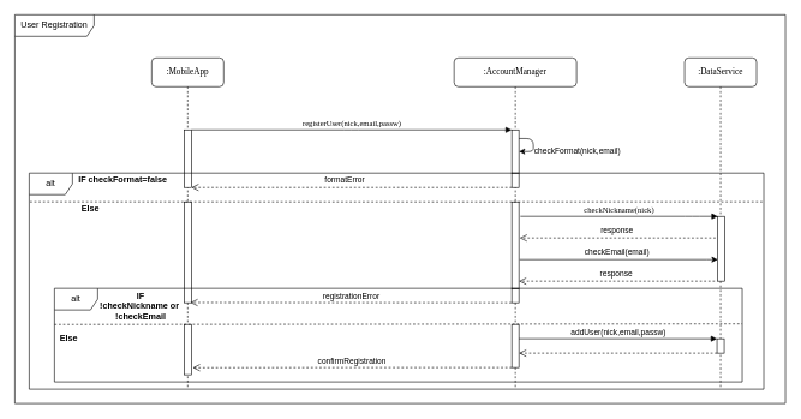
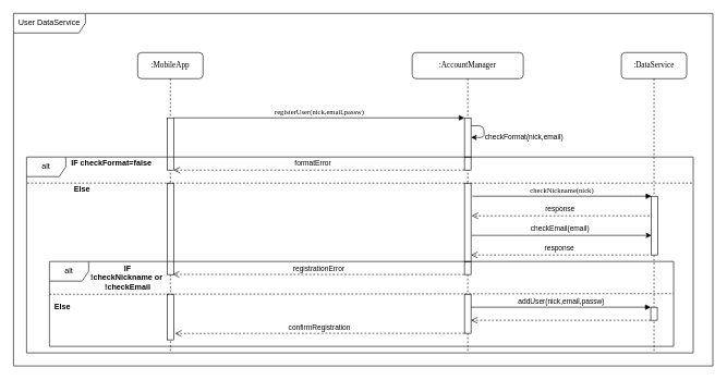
  <mxCell id="0" />
  <mxCell id="1" parent="0" />
  <mxCell id="2" value=":AccountManager" style="shape=umlLifeline;perimeter=lifelinePerimeter;whiteSpace=wrap;html=1;container=1;collapsible=0;recursiveResize=0;outlineConnect=0;rounded=1;shadow=0;comic=0;labelBackgroundColor=none;strokeWidth=1;fontFamily=Verdana;fontSize=12;align=center;" parent="1" vertex="1"><mxGeometry x="630" y="80" width="170" height="460" as="geometry" /></mxCell>
  <mxCell id="3" value="" style="html=1;points=[];perimeter=orthogonalPerimeter;rounded=0;shadow=0;comic=0;labelBackgroundColor=none;strokeWidth=1;fontFamily=Verdana;fontSize=12;align=center;" parent="2" vertex="1"><mxGeometry x="80" y="100" width="10" height="60" as="geometry" /></mxCell>
  <mxCell id="4" value="" style="html=1;points=[];perimeter=orthogonalPerimeter;rounded=0;shadow=0;comic=0;labelBackgroundColor=none;strokeWidth=1;fontFamily=Verdana;fontSize=12;align=center;" parent="2" vertex="1"><mxGeometry x="80" y="320" width="10" height="20" as="geometry" /></mxCell>
  <mxCell id="5" value="" style="html=1;points=[];perimeter=orthogonalPerimeter;rounded=0;shadow=0;comic=0;labelBackgroundColor=none;strokeWidth=1;fontFamily=Verdana;fontSize=12;align=center;" parent="2" vertex="1"><mxGeometry x="80" y="370" width="10" height="60" as="geometry" /></mxCell>
  <mxCell id="6" value="" style="endArrow=classic;html=1;" parent="2" source="3" target="3" edge="1"><mxGeometry width="50" height="50" relative="1" as="geometry"><mxPoint x="100" y="110" as="sourcePoint" /><mxPoint x="100" y="130.14" as="targetPoint" /><Array as="points"><mxPoint x="110" y="112" /><mxPoint x="110" y="130" /></Array></mxGeometry></mxCell>
  <mxCell id="7" value="" style="html=1;points=[];perimeter=orthogonalPerimeter;rounded=0;shadow=0;comic=0;labelBackgroundColor=none;strokeWidth=1;fontFamily=Verdana;fontSize=12;align=center;" parent="2" vertex="1"><mxGeometry x="80" y="200" width="10" height="120" as="geometry" /></mxCell>
  <mxCell id="8" value="" style="html=1;points=[];perimeter=orthogonalPerimeter;rounded=0;shadow=0;comic=0;labelBackgroundColor=none;strokeWidth=1;fontFamily=Verdana;fontSize=12;align=center;" parent="2" vertex="1"><mxGeometry x="80" y="160" width="10" height="20" as="geometry" /></mxCell>
  <mxCell id="9" value="addUser(nick,email,passw)" style="html=1;verticalAlign=bottom;endArrow=block;labelBackgroundColor=none;fontSize=11;" parent="2" target="12" edge="1"><mxGeometry width="80" relative="1" as="geometry"><mxPoint x="90" y="390" as="sourcePoint" /><mxPoint x="170" y="390" as="targetPoint" /></mxGeometry></mxCell>
  <mxCell id="10" value=":DataService" style="shape=umlLifeline;perimeter=lifelinePerimeter;whiteSpace=wrap;html=1;container=1;collapsible=0;recursiveResize=0;outlineConnect=0;rounded=1;shadow=0;comic=0;labelBackgroundColor=none;strokeWidth=1;fontFamily=Verdana;fontSize=12;align=center;" parent="1" vertex="1"><mxGeometry x="950" y="80" width="100" height="460" as="geometry" /></mxCell>
  <mxCell id="11" value="" style="html=1;points=[];perimeter=orthogonalPerimeter;rounded=0;shadow=0;comic=0;labelBackgroundColor=none;strokeWidth=1;fontFamily=Verdana;fontSize=12;align=center;" parent="10" vertex="1"><mxGeometry x="46" y="220" width="10" height="90" as="geometry" /></mxCell>
  <mxCell id="12" value="" style="html=1;points=[];perimeter=orthogonalPerimeter;rounded=0;shadow=0;comic=0;labelBackgroundColor=none;strokeWidth=1;fontFamily=Verdana;fontSize=12;align=center;" parent="10" vertex="1"><mxGeometry x="45" y="390" width="10" height="20" as="geometry" /></mxCell>
  <mxCell id="13" value=":MobileApp" style="shape=umlLifeline;perimeter=lifelinePerimeter;whiteSpace=wrap;html=1;container=1;collapsible=0;recursiveResize=0;outlineConnect=0;rounded=1;shadow=0;comic=0;labelBackgroundColor=none;strokeWidth=1;fontFamily=Verdana;fontSize=12;align=center;" parent="1" vertex="1"><mxGeometry x="210" y="80" width="100" height="460" as="geometry" /></mxCell>
  <mxCell id="14" value="" style="html=1;points=[];perimeter=orthogonalPerimeter;rounded=0;shadow=0;comic=0;labelBackgroundColor=none;strokeWidth=1;fontFamily=Verdana;fontSize=12;align=center;" parent="13" vertex="1"><mxGeometry x="45" y="100" width="10" height="80" as="geometry" /></mxCell>
  <mxCell id="15" value="" style="html=1;points=[];perimeter=orthogonalPerimeter;rounded=0;shadow=0;comic=0;labelBackgroundColor=none;strokeWidth=1;fontFamily=Verdana;fontSize=12;align=center;" parent="13" vertex="1"><mxGeometry x="45" y="200" width="10" height="140" as="geometry" /></mxCell>
  <mxCell id="16" value="" style="html=1;points=[];perimeter=orthogonalPerimeter;rounded=0;shadow=0;comic=0;labelBackgroundColor=none;strokeWidth=1;fontFamily=Verdana;fontSize=12;align=center;" parent="13" vertex="1"><mxGeometry x="45" y="370" width="10" height="70" as="geometry" /></mxCell>
  <mxCell id="17" value="&lt;font style=&quot;font-size: 11px&quot;&gt;registerUser(nick,email,passw)&lt;/font&gt;" style="html=1;verticalAlign=bottom;endArrow=block;entryX=0;entryY=0;labelBackgroundColor=none;fontFamily=Verdana;fontSize=12;edgeStyle=elbowEdgeStyle;elbow=vertical;" parent="1" source="14" target="3" edge="1"><mxGeometry relative="1" as="geometry"><mxPoint x="330" y="190" as="sourcePoint" /></mxGeometry></mxCell>
  <mxCell id="18" value="checkNickname(nick)" style="html=1;verticalAlign=bottom;endArrow=block;entryX=0;entryY=0;labelBackgroundColor=none;fontFamily=Verdana;fontSize=11;edgeStyle=elbowEdgeStyle;elbow=vertical;" parent="1" edge="1"><mxGeometry relative="1" as="geometry"><mxPoint x="722" y="300" as="sourcePoint" /><mxPoint x="996" y="300" as="targetPoint" /><Array as="points"><mxPoint x="961" y="300" /></Array><mxPoint as="offset" /></mxGeometry></mxCell>
  <mxCell id="19" value="IF &lt;br&gt;!checkNickname or&amp;nbsp;&lt;br&gt;!checkEmail" style="text;html=1;strokeColor=none;align=center;verticalAlign=middle;whiteSpace=wrap;rounded=0;fontStyle=1" parent="1" vertex="1"><mxGeometry y="405" width="170" height="40" as="geometry" x="110" /></mxCell>
  <mxCell id="20" value="" style="html=1;verticalAlign=bottom;endArrow=open;dashed=1;endSize=8;" parent="1" edge="1"><mxGeometry relative="1" as="geometry"><mxPoint x="993" y="330" as="sourcePoint" /><mxPoint x="721" y="330" as="targetPoint" /><Array as="points"><mxPoint x="921" y="330" /></Array></mxGeometry></mxCell>
  <mxCell id="21" value="response" style="text;html=1;align=center;verticalAlign=middle;resizable=0;points=[];autosize=1;fontSize=11;" parent="1" vertex="1"><mxGeometry x="826" y="310" width="60" height="20" as="geometry" /></mxCell>
  <mxCell id="22" value="registrationError" style="html=1;verticalAlign=bottom;endArrow=open;dashed=1;endSize=8;labelBackgroundColor=none;exitX=-0.044;exitY=0.998;exitDx=0;exitDy=0;exitPerimeter=0;entryX=0.866;entryY=0.998;entryDx=0;entryDy=0;entryPerimeter=0;" parent="1" source="4" target="15" edge="1"><mxGeometry relative="1" as="geometry"><mxPoint x="710" y="449" as="sourcePoint" /><mxPoint x="266" y="450" as="targetPoint" /></mxGeometry></mxCell>
  <mxCell id="23" value="Else" style="text;html=1;strokeColor=none;align=center;verticalAlign=middle;whiteSpace=wrap;rounded=0;fontStyle=1" parent="1" vertex="1"><mxGeometry x="80" y="460" width="30" height="20" as="geometry" /></mxCell>
  <mxCell id="24" style="edgeStyle=orthogonalEdgeStyle;rounded=0;orthogonalLoop=1;jettySize=auto;html=1;" parent="1" edge="1"><mxGeometry relative="1" as="geometry"><mxPoint x="721" y="360.034" as="sourcePoint" /><mxPoint x="996" y="360.034" as="targetPoint" /><Array as="points"><mxPoint x="981" y="360" /><mxPoint x="981" y="360" /></Array></mxGeometry></mxCell>
  <mxCell id="25" value="checkEmail(email)" style="text;html=1;align=center;verticalAlign=middle;resizable=0;points=[];autosize=1;fontSize=11;" parent="1" vertex="1"><mxGeometry x="801" y="340" width="110" height="20" as="geometry" /></mxCell>
  <mxCell id="26" value="" style="html=1;verticalAlign=bottom;endArrow=open;dashed=1;endSize=8;" parent="1" edge="1"><mxGeometry relative="1" as="geometry"><mxPoint x="992" y="390" as="sourcePoint" /><mxPoint x="720" y="390" as="targetPoint" /><Array as="points"><mxPoint x="920" y="390" /></Array></mxGeometry></mxCell>
  <mxCell id="27" value="response" style="text;html=1;align=center;verticalAlign=middle;resizable=0;points=[];autosize=1;fontSize=11;" parent="1" vertex="1"><mxGeometry x="825" y="370" width="60" height="20" as="geometry" /></mxCell>
  <mxCell id="28" value="checkFormat(nick,email)" style="text;html=1;strokeColor=none;fillColor=none;align=center;verticalAlign=middle;whiteSpace=wrap;rounded=0;fontSize=11;" parent="1" vertex="1"><mxGeometry x="736" y="200" width="131" height="20" as="geometry" /></mxCell>
  <mxCell id="29" value="IF checkFormat=false" style="text;html=1;strokeColor=none;align=center;verticalAlign=middle;whiteSpace=wrap;rounded=0;fontStyle=1" parent="1" vertex="1"><mxGeometry x="105" y="240" width="130" height="20" as="geometry" /></mxCell>
  <mxCell id="30" value="" style="endArrow=none;dashed=1;html=1;entryX=1;entryY=0.133;entryDx=0;entryDy=0;entryPerimeter=0;exitX=0.001;exitY=0.133;exitDx=0;exitDy=0;exitPerimeter=0;" parent="1" source="39" target="39" edge="1"><mxGeometry width="50" height="50" relative="1" as="geometry"><mxPoint x="50" y="280" as="sourcePoint" /><mxPoint x="1060" y="279" as="targetPoint" /><Array as="points"><mxPoint x="550" y="280" /></Array></mxGeometry></mxCell>
  <mxCell id="31" value="Else" style="text;html=1;strokeColor=none;align=center;verticalAlign=middle;whiteSpace=wrap;rounded=0;fontStyle=1" parent="1" vertex="1"><mxGeometry y="280" width="30" height="20" as="geometry" x="110" /></mxCell>
  <mxCell id="32" value="" style="html=1;points=[];perimeter=orthogonalPerimeter;rounded=0;shadow=0;comic=0;labelBackgroundColor=none;strokeWidth=1;fontFamily=Verdana;fontSize=12;align=center;" parent="1" vertex="1"><mxGeometry x="710" y="240" width="10" as="geometry" /></mxCell>
  <mxCell id="33" value="" style="html=1;verticalAlign=bottom;endArrow=open;dashed=1;endSize=8;" parent="1" source="12" edge="1"><mxGeometry relative="1" as="geometry"><mxPoint x="997" y="490" as="sourcePoint" /><mxPoint x="720" y="490" as="targetPoint" /><Array as="points" /></mxGeometry></mxCell>
  <mxCell id="34" value="confirmRegistration" style="html=1;verticalAlign=bottom;endArrow=open;dashed=1;endSize=8;labelBackgroundColor=none;entryX=1.2;entryY=0.86;entryDx=0;entryDy=0;entryPerimeter=0;" parent="1" source="5" target="16" edge="1"><mxGeometry relative="1" as="geometry"><mxPoint x="520" y="530" as="sourcePoint" /><mxPoint x="265" y="540" as="targetPoint" /><Array as="points"><mxPoint x="490" y="510" /></Array></mxGeometry></mxCell>
  <mxCell id="35" value="" style="html=1;verticalAlign=bottom;endArrow=open;dashed=1;endSize=8;" parent="1" target="14" edge="1"><mxGeometry relative="1" as="geometry"><mxPoint x="710" y="260" as="sourcePoint" /><mxPoint x="630" y="250" as="targetPoint" /></mxGeometry></mxCell>
  <mxCell id="36" value="formatError" style="edgeLabel;html=1;align=center;verticalAlign=middle;resizable=0;points=[];labelBackgroundColor=none;" parent="35" vertex="1" connectable="0"><mxGeometry x="-0.148" relative="1" as="geometry"><mxPoint x="-43" y="-10.03" as="offset" /></mxGeometry></mxCell>
  <mxCell id="37" value="" style="endArrow=none;dashed=1;html=1;labelBackgroundColor=none;fontSize=11;exitX=-0.001;exitY=0.386;exitDx=0;exitDy=0;exitPerimeter=0;entryX=1;entryY=0.379;entryDx=0;entryDy=0;entryPerimeter=0;" parent="1" target="38" edge="1"><mxGeometry width="50" height="50" relative="1" as="geometry"><mxPoint x="75.045" y="450.18" as="sourcePoint" /><mxPoint x="1030" y="448" as="targetPoint" /></mxGeometry></mxCell>
  <mxCell id="38" value="alt" style="shape=umlFrame;whiteSpace=wrap;html=1;" parent="1" vertex="1"><mxGeometry x="75" y="400" width="955" height="130" as="geometry" /></mxCell>
  <mxCell id="39" value="alt" style="shape=umlFrame;whiteSpace=wrap;html=1;" parent="1" vertex="1"><mxGeometry x="40" y="240" width="1020" height="300" as="geometry" /></mxCell>
- <mxCell id="40" value="User Registration" style="shape=umlFrame;whiteSpace=wrap;html=1;width=110;height=30;fillColor=#FFFFFF;" parent="1" vertex="1"><mxGeometry x="20" y="20" width="1070" height="540" as="geometry" /></mxCell>
+ <mxCell id="40" value="User DataService" style="shape=umlFrame;whiteSpace=wrap;html=1;width=110;height=30;fillColor=#FFFFFF;" parent="1" vertex="1"><mxGeometry x="20" y="20" width="1070" height="540" as="geometry" /></mxCell>
